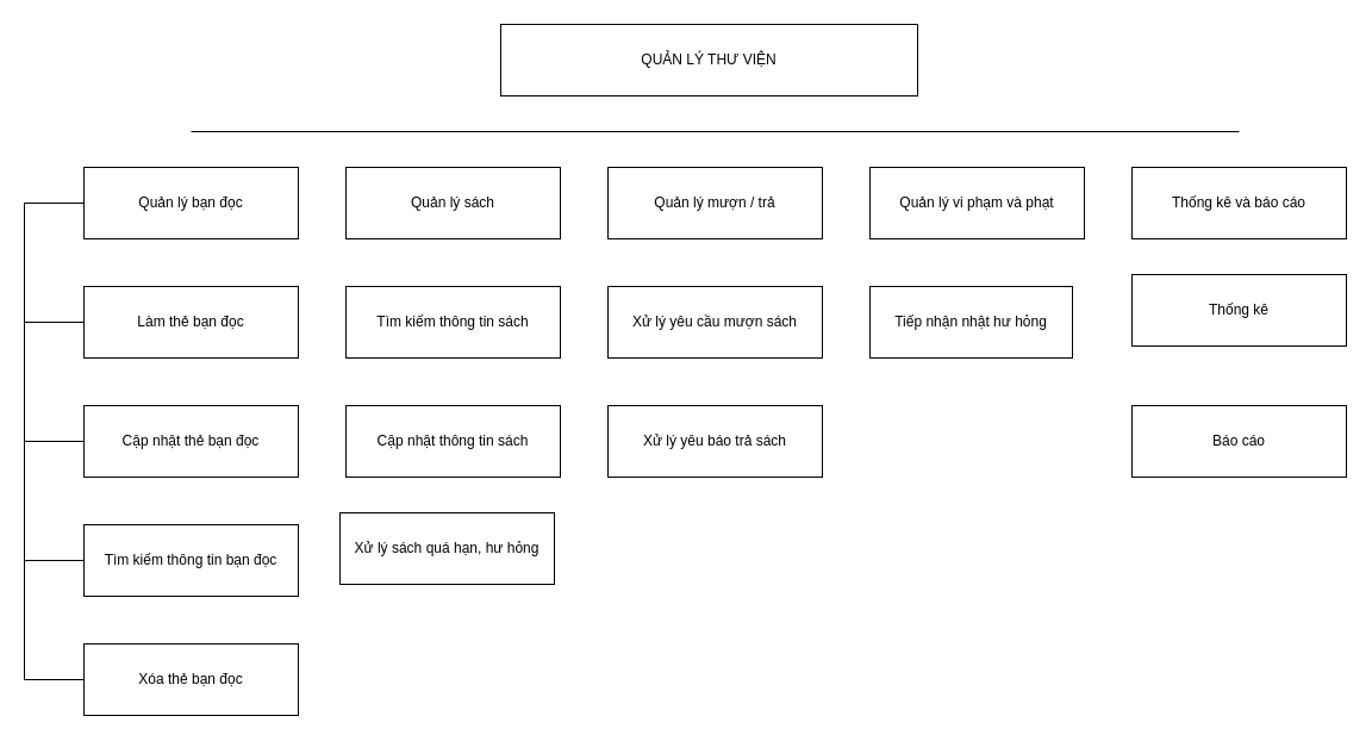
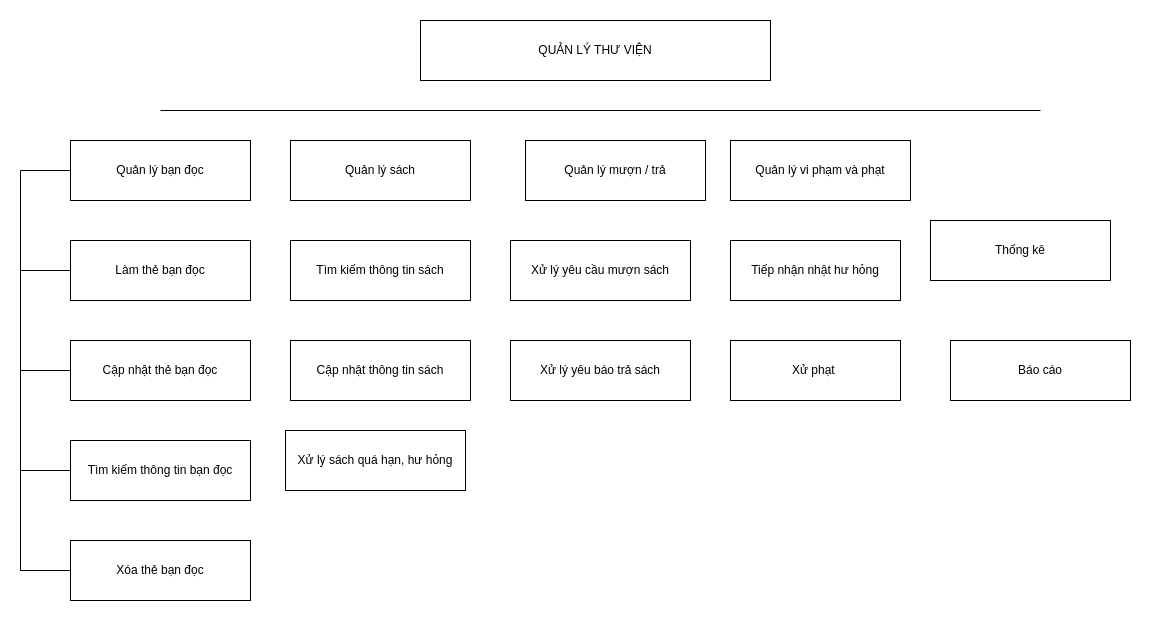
  <mxCell id="0" />
  <mxCell id="1" parent="0" />
  <mxCell id="2" value="QUẢN LÝ THƯ VIỆN" style="rounded=0;whiteSpace=wrap;html=1;" vertex="1" parent="1"><mxGeometry x="420" y="20" width="350" height="60" as="geometry" /></mxCell>
- <mxCell id="3" value="Thống kê và báo cáo" style="rounded=0;whiteSpace=wrap;html=1;" vertex="1" parent="1"><mxGeometry x="950" y="140" width="180" height="60" as="geometry" /></mxCell>
  <mxCell id="4" value="Quản lý vi phạm và phạt" style="rounded=0;whiteSpace=wrap;html=1;" vertex="1" parent="1"><mxGeometry x="730" y="140" width="180" height="60" as="geometry" /></mxCell>
- <mxCell id="5" value="Quản lý mượn / trả" style="rounded=0;whiteSpace=wrap;html=1;" vertex="1" parent="1"><mxGeometry x="510" y="140" width="180" height="60" as="geometry" /></mxCell>
+ <mxCell id="5" value="Quản lý mượn / trả" style="rounded=0;whiteSpace=wrap;html=1;" vertex="1" parent="1"><mxGeometry x="525" y="140" width="180" height="60" as="geometry" /></mxCell>
  <mxCell id="6" value="Quản lý sách" style="rounded=0;whiteSpace=wrap;html=1;" vertex="1" parent="1"><mxGeometry x="290" y="140" width="180" height="60" as="geometry" /></mxCell>
  <mxCell id="7" value="Quản lý bạn đọc" style="rounded=0;whiteSpace=wrap;html=1;" vertex="1" parent="1"><mxGeometry x="70" y="140" width="180" height="60" as="geometry" /></mxCell>
  <mxCell id="8" value="Tìm kiếm thông tin bạn đọc" style="rounded=0;whiteSpace=wrap;html=1;" vertex="1" parent="1"><mxGeometry x="70" y="440" width="180" height="60" as="geometry" /></mxCell>
  <mxCell id="9" value="Cập nhật thẻ bạn đọc" style="rounded=0;whiteSpace=wrap;html=1;" vertex="1" parent="1"><mxGeometry x="70" y="340" width="180" height="60" as="geometry" /></mxCell>
  <mxCell id="10" value="Làm thẻ bạn đọc" style="rounded=0;whiteSpace=wrap;html=1;" vertex="1" parent="1"><mxGeometry x="70" y="240" width="180" height="60" as="geometry" /></mxCell>
  <mxCell id="11" value="Xóa thẻ bạn đọc" style="rounded=0;whiteSpace=wrap;html=1;" vertex="1" parent="1"><mxGeometry x="70" y="540" width="180" height="60" as="geometry" /></mxCell>
  <mxCell id="12" value="Xử lý sách quá hạn, hư hỏng" style="rounded=0;whiteSpace=wrap;html=1;" vertex="1" parent="1"><mxGeometry x="285" y="430" width="180" height="60" as="geometry" /></mxCell>
  <mxCell id="13" value="Cập nhật thông tin sách" style="rounded=0;whiteSpace=wrap;html=1;" vertex="1" parent="1"><mxGeometry x="290" y="340" width="180" height="60" as="geometry" /></mxCell>
  <mxCell id="14" value="Tìm kiếm thông tin sách" style="rounded=0;whiteSpace=wrap;html=1;" vertex="1" parent="1"><mxGeometry x="290" y="240" width="180" height="60" as="geometry" /></mxCell>
  <mxCell id="15" value="Xử lý yêu báo trả sách" style="rounded=0;whiteSpace=wrap;html=1;" vertex="1" parent="1"><mxGeometry x="510" y="340" width="180" height="60" as="geometry" /></mxCell>
  <mxCell id="16" value="Xử lý yêu cầu mượn sách" style="rounded=0;whiteSpace=wrap;html=1;" vertex="1" parent="1"><mxGeometry x="510" y="240" width="180" height="60" as="geometry" /></mxCell>
  <mxCell id="17" value="Báo cáo" style="rounded=0;whiteSpace=wrap;html=1;" vertex="1" parent="1"><mxGeometry x="950" y="340" width="180" height="60" as="geometry" /></mxCell>
- <mxCell id="18" value="Thống kê" style="rounded=0;whiteSpace=wrap;html=1;" vertex="1" parent="1"><mxGeometry x="950" y="230" width="180" height="60" as="geometry" /></mxCell>
+ <mxCell id="18" value="Thống kê" style="rounded=0;whiteSpace=wrap;html=1;" vertex="1" parent="1"><mxGeometry x="930" y="220" width="180" height="60" as="geometry" /></mxCell>
  <mxCell id="19" value="Tiếp nhận nhật hư hỏng" style="whiteSpace=wrap;html=1;" vertex="1" parent="1"><mxGeometry x="730" y="240" width="170" height="60" as="geometry" /></mxCell>
+ <mxCell id="20" value="Xử phạt&amp;nbsp;" style="whiteSpace=wrap;html=1;" vertex="1" parent="1"><mxGeometry x="730" y="340" width="170" height="60" as="geometry" /></mxCell>
  <mxCell id="21" value="" style="endArrow=none;html=1;rounded=0;" edge="1" parent="1"><mxGeometry width="50" height="50" relative="1" as="geometry"><mxPoint x="160" y="110" as="sourcePoint" /><mxPoint x="1040" y="110" as="targetPoint" /><Array as="points" /></mxGeometry></mxCell>
  <mxCell id="22" value="" style="endArrow=none;html=1;rounded=0;" edge="1" parent="1"><mxGeometry width="50" height="50" relative="1" as="geometry"><mxPoint x="20" y="175" as="sourcePoint" /><mxPoint x="20" y="570" as="targetPoint" /><Array as="points" /></mxGeometry></mxCell>
  <mxCell id="23" value="" style="endArrow=none;html=1;rounded=0;entryX=0;entryY=0.5;entryDx=0;entryDy=0;" edge="1" parent="1" target="7"><mxGeometry width="50" height="50" relative="1" as="geometry"><mxPoint x="20" y="200" as="sourcePoint" /><mxPoint x="110" y="130" as="targetPoint" /><Array as="points"><mxPoint x="20" y="170" /></Array></mxGeometry></mxCell>
  <mxCell id="24" value="" style="endArrow=none;html=1;rounded=0;entryX=0;entryY=0.5;entryDx=0;entryDy=0;" edge="1" parent="1" target="10"><mxGeometry width="50" height="50" relative="1" as="geometry"><mxPoint x="20" y="270" as="sourcePoint" /><mxPoint x="80" y="180" as="targetPoint" /><Array as="points" /></mxGeometry></mxCell>
  <mxCell id="25" value="" style="endArrow=none;html=1;rounded=0;" edge="1" parent="1"><mxGeometry width="50" height="50" relative="1" as="geometry"><mxPoint x="70" y="370" as="sourcePoint" /><mxPoint x="70" y="370" as="targetPoint" /><Array as="points"><mxPoint x="20" y="370" /></Array></mxGeometry></mxCell>
  <mxCell id="26" value="" style="endArrow=none;html=1;rounded=0;exitX=0;exitY=0.5;exitDx=0;exitDy=0;" edge="1" parent="1" source="8"><mxGeometry width="50" height="50" relative="1" as="geometry"><mxPoint x="560" y="370" as="sourcePoint" /><mxPoint x="70" y="470" as="targetPoint" /><Array as="points"><mxPoint x="20" y="470" /></Array></mxGeometry></mxCell>
  <mxCell id="27" value="" style="endArrow=none;html=1;rounded=0;entryX=0;entryY=0.5;entryDx=0;entryDy=0;exitX=0;exitY=0.5;exitDx=0;exitDy=0;" edge="1" parent="1" source="11" target="11"><mxGeometry width="50" height="50" relative="1" as="geometry"><mxPoint x="80" y="380" as="sourcePoint" /><mxPoint x="80" y="380" as="targetPoint" /><Array as="points"><mxPoint x="20" y="570" /></Array></mxGeometry></mxCell>
